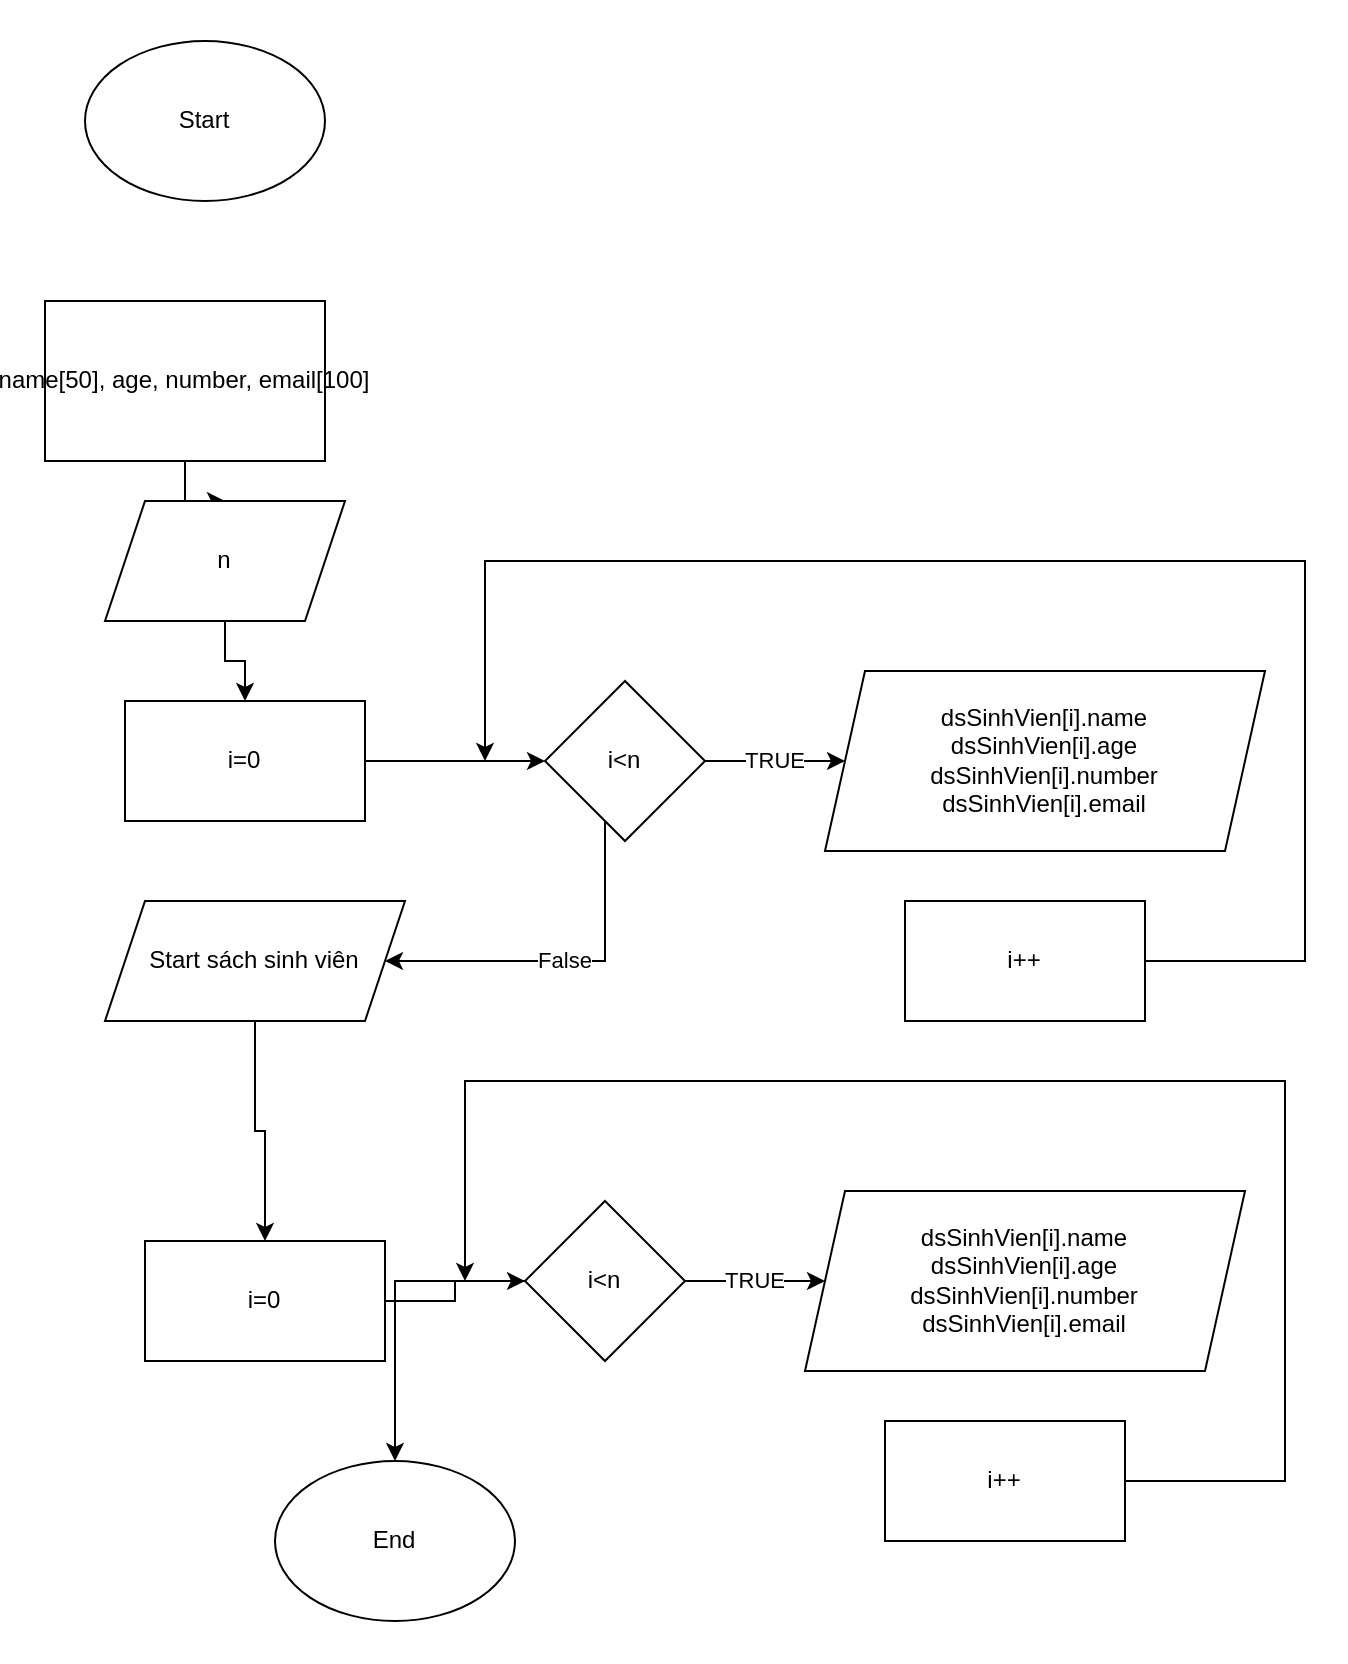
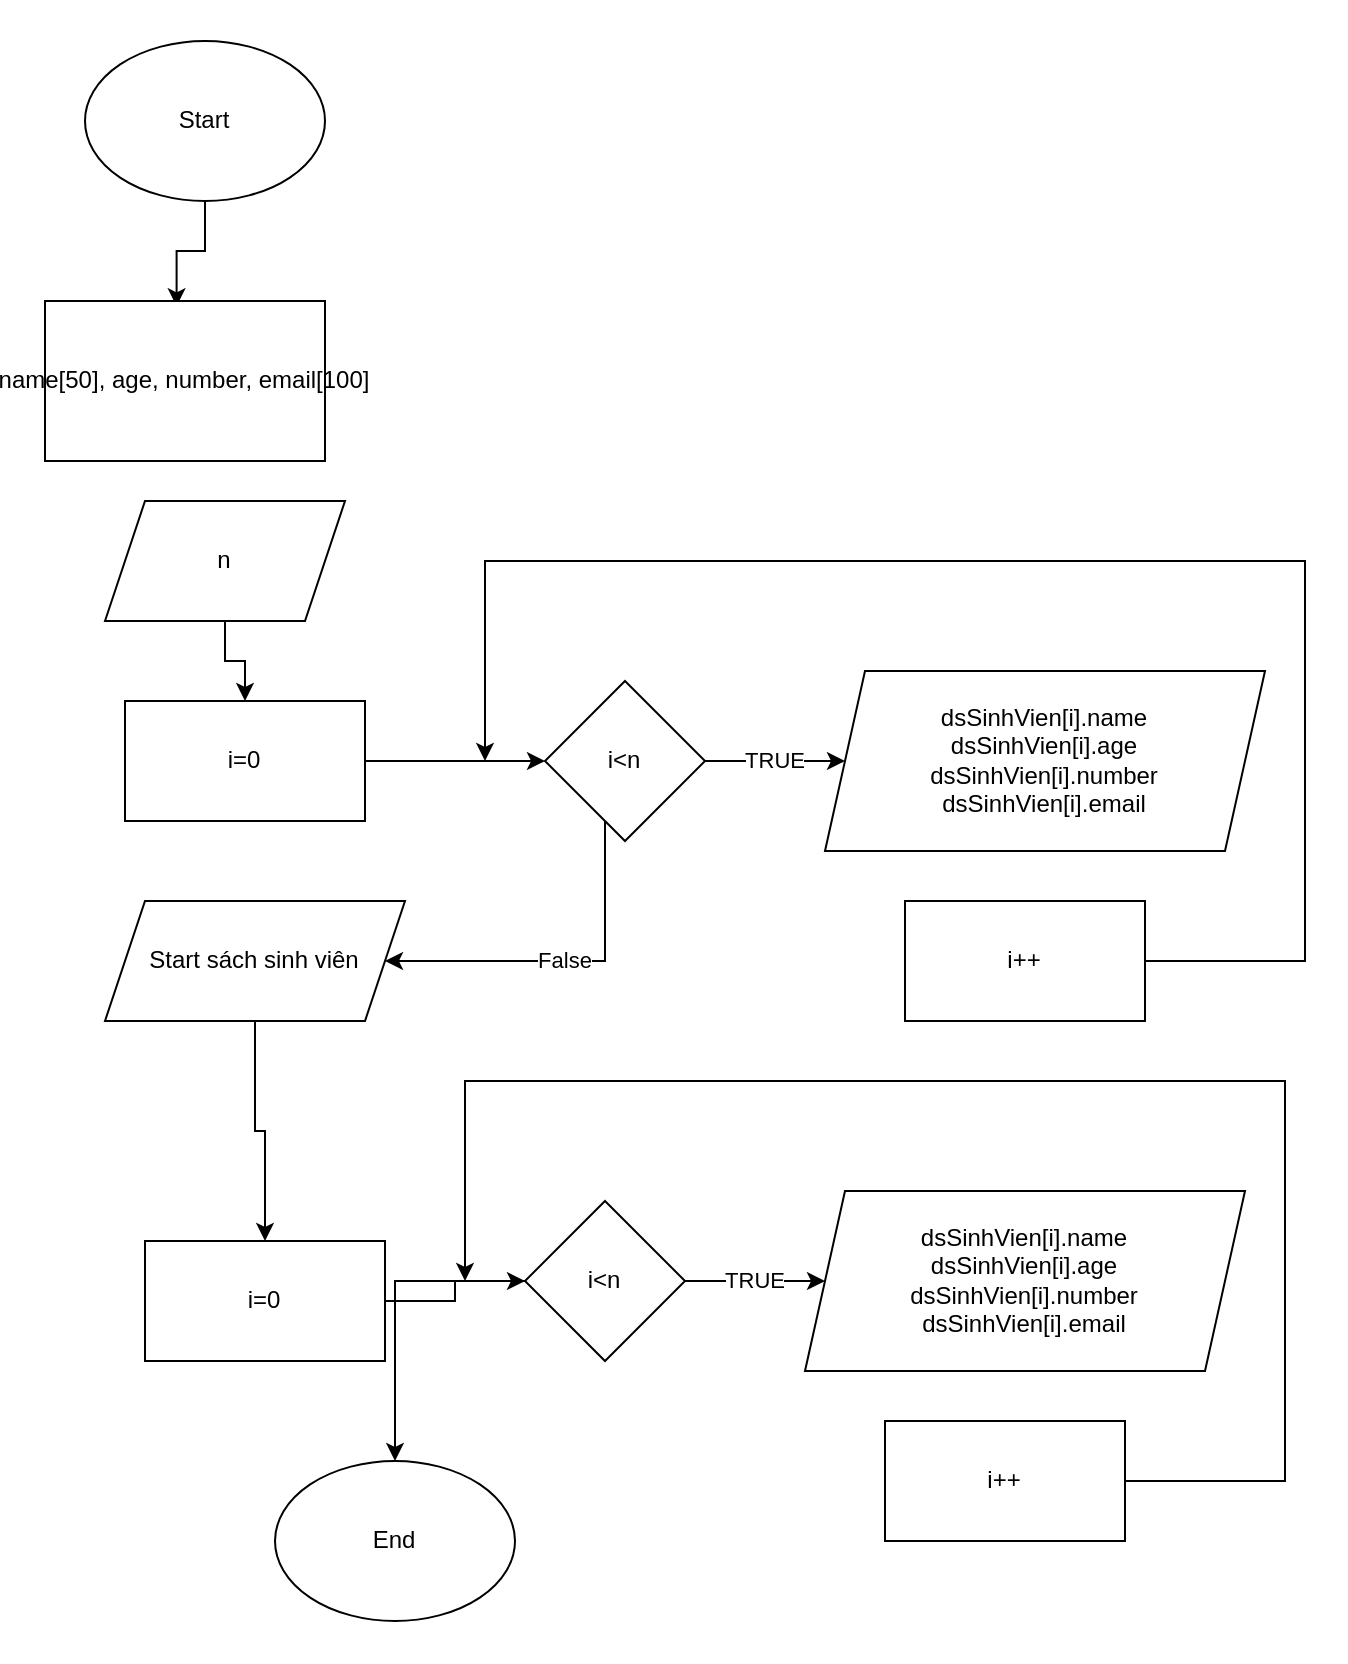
  <mxCell id="0" />
  <mxCell id="1" parent="0" />
+ <mxCell id="2" style="edgeStyle=orthogonalEdgeStyle;rounded=0;orthogonalLoop=1;jettySize=auto;html=1;entryX=0.47;entryY=0.033;entryDx=0;entryDy=0;entryPerimeter=0;" edge="1" parent="1" source="3" target="5"><mxGeometry relative="1" as="geometry" /></mxCell>
  <mxCell id="3" value="Start" style="ellipse;whiteSpace=wrap;html=1;" vertex="1" parent="1"><mxGeometry x="40" y="20" width="120" height="80" as="geometry" /></mxCell>
- <mxCell id="4" style="edgeStyle=orthogonalEdgeStyle;rounded=0;orthogonalLoop=1;jettySize=auto;html=1;entryX=0.5;entryY=0;entryDx=0;entryDy=0;" edge="1" parent="1" source="5" target="7"><mxGeometry relative="1" as="geometry" /></mxCell>
  <mxCell id="5" value="name[50],&amp;nbsp;age,&amp;nbsp;number,&amp;nbsp;email[100]" style="rounded=0;whiteSpace=wrap;html=1;" vertex="1" parent="1"><mxGeometry x="20" y="150" width="140" height="80" as="geometry" /></mxCell>
  <mxCell id="6" style="edgeStyle=orthogonalEdgeStyle;rounded=0;orthogonalLoop=1;jettySize=auto;html=1;" edge="1" parent="1" source="7" target="12"><mxGeometry relative="1" as="geometry" /></mxCell>
  <mxCell id="7" value="n" style="shape=parallelogram;perimeter=parallelogramPerimeter;whiteSpace=wrap;html=1;fixedSize=1;" vertex="1" parent="1"><mxGeometry x="50" y="250" width="120" height="60" as="geometry" /></mxCell>
  <mxCell id="8" value="TRUE" style="edgeStyle=orthogonalEdgeStyle;rounded=0;orthogonalLoop=1;jettySize=auto;html=1;entryX=0;entryY=0.5;entryDx=0;entryDy=0;" edge="1" parent="1" source="10" target="13"><mxGeometry relative="1" as="geometry" /></mxCell>
  <mxCell id="9" value="False" style="edgeStyle=orthogonalEdgeStyle;rounded=0;orthogonalLoop=1;jettySize=auto;html=1;entryX=1;entryY=0.5;entryDx=0;entryDy=0;" edge="1" parent="1" source="10" target="17"><mxGeometry relative="1" as="geometry"><Array as="points"><mxPoint x="300" y="480" /></Array></mxGeometry></mxCell>
  <mxCell id="10" value="i&amp;lt;n" style="rhombus;whiteSpace=wrap;html=1;" vertex="1" parent="1"><mxGeometry x="270" y="340" width="80" height="80" as="geometry" /></mxCell>
  <mxCell id="11" style="edgeStyle=orthogonalEdgeStyle;rounded=0;orthogonalLoop=1;jettySize=auto;html=1;" edge="1" parent="1" source="12" target="10"><mxGeometry relative="1" as="geometry" /></mxCell>
  <mxCell id="12" value="i=0" style="rounded=0;whiteSpace=wrap;html=1;" vertex="1" parent="1"><mxGeometry x="60" y="350" width="120" height="60" as="geometry" /></mxCell>
  <mxCell id="13" value="dsSinhVien[i].name&lt;br&gt;dsSinhVien[i].age&lt;br&gt;dsSinhVien[i].number&lt;br&gt;dsSinhVien[i].email" style="shape=parallelogram;perimeter=parallelogramPerimeter;whiteSpace=wrap;html=1;fixedSize=1;" vertex="1" parent="1"><mxGeometry x="410" y="335" width="220" height="90" as="geometry" /></mxCell>
  <mxCell id="14" style="edgeStyle=orthogonalEdgeStyle;rounded=0;orthogonalLoop=1;jettySize=auto;html=1;" edge="1" parent="1" source="15"><mxGeometry relative="1" as="geometry"><mxPoint x="240" y="380" as="targetPoint" /><Array as="points"><mxPoint x="650" y="480" /><mxPoint x="650" y="280" /><mxPoint x="240" y="280" /></Array></mxGeometry></mxCell>
  <mxCell id="15" value="i++" style="rounded=0;whiteSpace=wrap;html=1;" vertex="1" parent="1"><mxGeometry x="450" y="450" width="120" height="60" as="geometry" /></mxCell>
  <mxCell id="16" style="edgeStyle=orthogonalEdgeStyle;rounded=0;orthogonalLoop=1;jettySize=auto;html=1;entryX=0.5;entryY=0;entryDx=0;entryDy=0;" edge="1" parent="1" source="17" target="25"><mxGeometry relative="1" as="geometry" /></mxCell>
  <mxCell id="17" value="Start sách sinh viên" style="shape=parallelogram;perimeter=parallelogramPerimeter;whiteSpace=wrap;html=1;fixedSize=1;" vertex="1" parent="1"><mxGeometry x="50" y="450" width="150" height="60" as="geometry" /></mxCell>
  <mxCell id="18" value="TRUE" style="edgeStyle=orthogonalEdgeStyle;rounded=0;orthogonalLoop=1;jettySize=auto;html=1;entryX=0;entryY=0.5;entryDx=0;entryDy=0;" edge="1" parent="1" source="20" target="21"><mxGeometry relative="1" as="geometry" /></mxCell>
  <mxCell id="19" style="edgeStyle=orthogonalEdgeStyle;rounded=0;orthogonalLoop=1;jettySize=auto;html=1;" edge="1" parent="1" source="20" target="26"><mxGeometry relative="1" as="geometry" /></mxCell>
  <mxCell id="20" value="i&amp;lt;n" style="rhombus;whiteSpace=wrap;html=1;" vertex="1" parent="1"><mxGeometry x="260" y="600" width="80" height="80" as="geometry" /></mxCell>
  <mxCell id="21" value="dsSinhVien[i].name&lt;br&gt;dsSinhVien[i].age&lt;br&gt;dsSinhVien[i].number&lt;br&gt;dsSinhVien[i].email" style="shape=parallelogram;perimeter=parallelogramPerimeter;whiteSpace=wrap;html=1;fixedSize=1;" vertex="1" parent="1"><mxGeometry x="400" y="595" width="220" height="90" as="geometry" /></mxCell>
  <mxCell id="22" style="edgeStyle=orthogonalEdgeStyle;rounded=0;orthogonalLoop=1;jettySize=auto;html=1;" edge="1" parent="1" source="23"><mxGeometry relative="1" as="geometry"><mxPoint x="230" y="640" as="targetPoint" /><Array as="points"><mxPoint x="640" y="740" /><mxPoint x="640" y="540" /><mxPoint x="230" y="540" /></Array></mxGeometry></mxCell>
  <mxCell id="23" value="i++" style="rounded=0;whiteSpace=wrap;html=1;" vertex="1" parent="1"><mxGeometry x="440" y="710" width="120" height="60" as="geometry" /></mxCell>
  <mxCell id="24" style="edgeStyle=orthogonalEdgeStyle;rounded=0;orthogonalLoop=1;jettySize=auto;html=1;" edge="1" parent="1" source="25" target="20"><mxGeometry relative="1" as="geometry" /></mxCell>
  <mxCell id="25" value="i=0" style="rounded=0;whiteSpace=wrap;html=1;" vertex="1" parent="1"><mxGeometry x="70" y="620" width="120" height="60" as="geometry" /></mxCell>
  <mxCell id="26" value="End" style="ellipse;whiteSpace=wrap;html=1;" vertex="1" parent="1"><mxGeometry x="135" y="730" width="120" height="80" as="geometry" /></mxCell>
